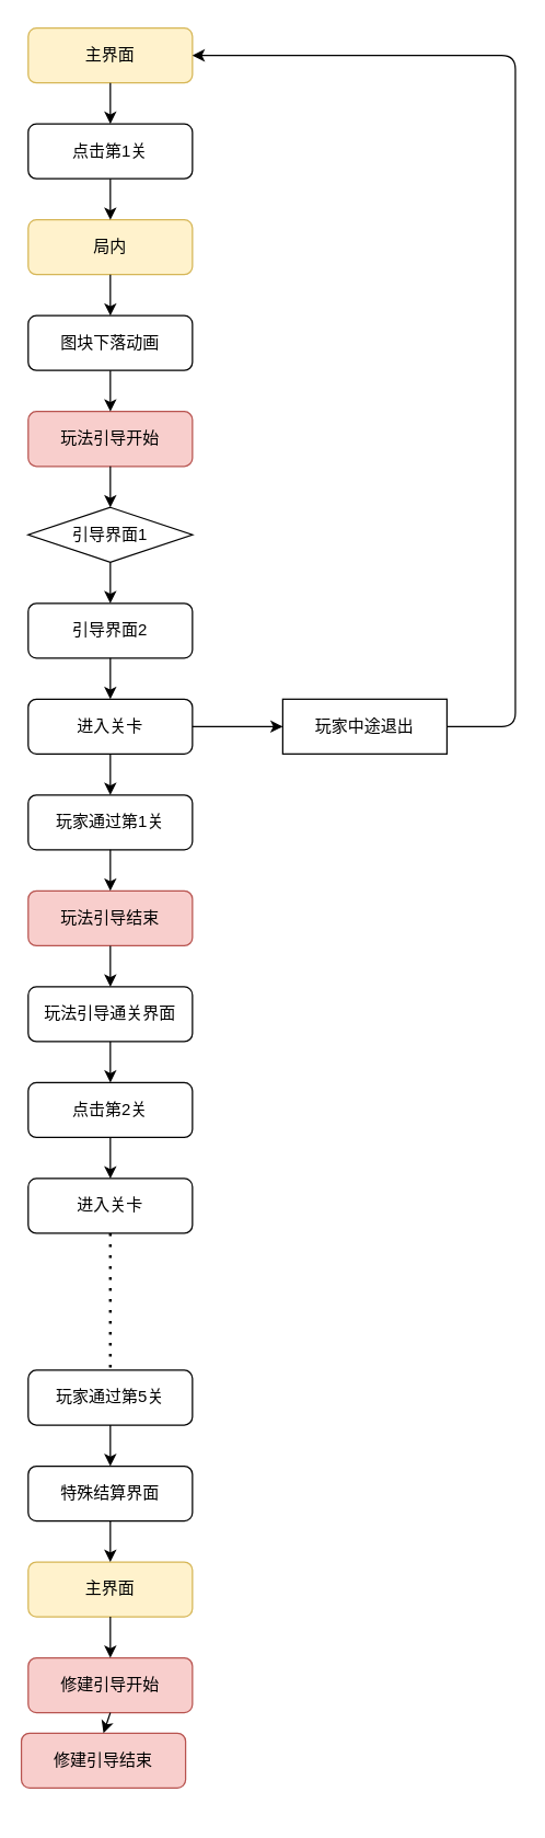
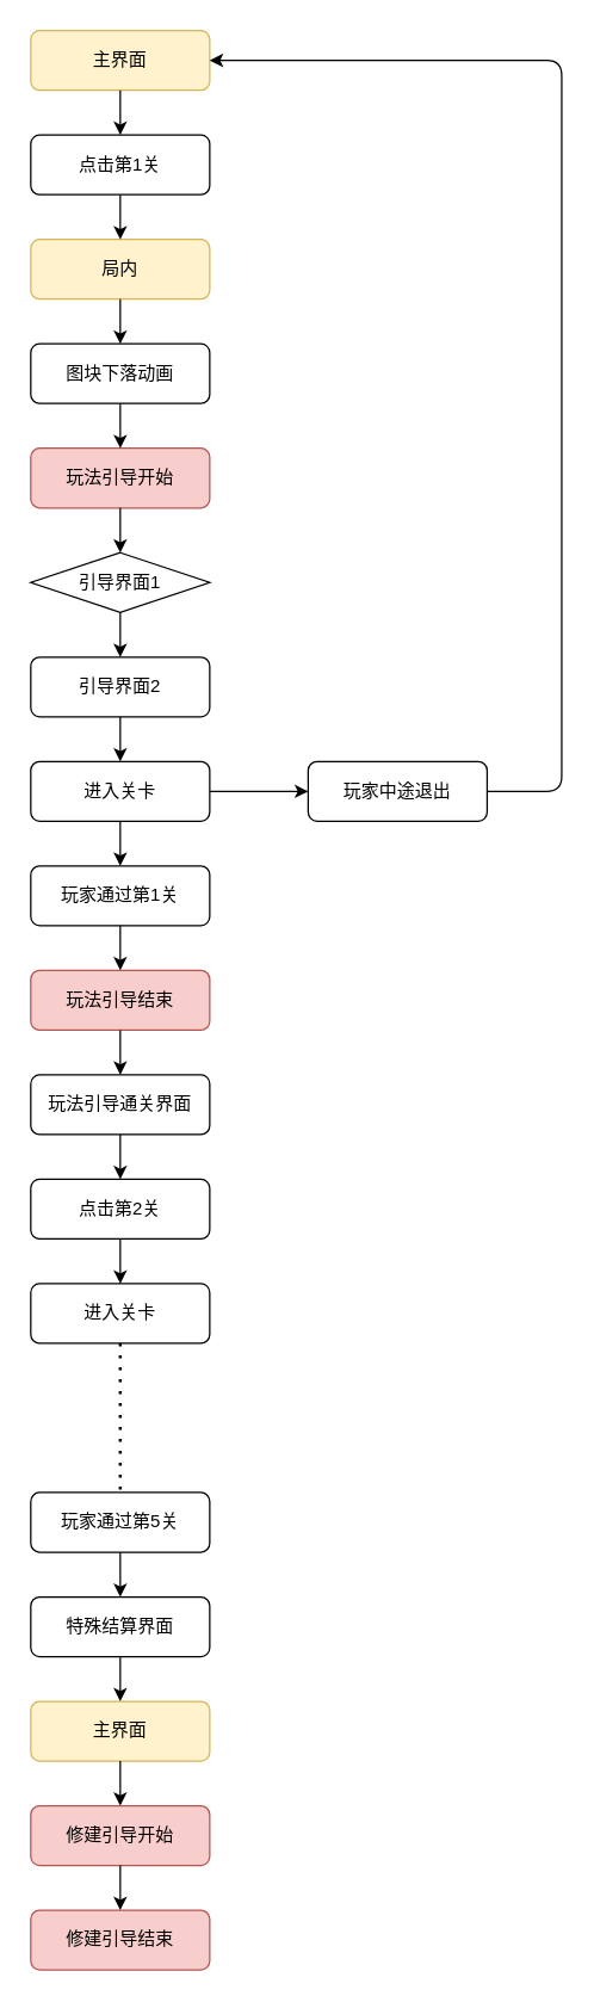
  <mxCell id="0" />
  <mxCell id="1" parent="0" />
  <mxCell id="2" value="主界面" style="rounded=1;whiteSpace=wrap;html=1;fillColor=#fff2cc;strokeColor=#d6b656;" vertex="1" parent="1"><mxGeometry x="20" y="20" width="120" height="40" as="geometry" /></mxCell>
  <mxCell id="3" value="局内" style="rounded=1;whiteSpace=wrap;html=1;fillColor=#fff2cc;strokeColor=#d6b656;" vertex="1" parent="1"><mxGeometry x="20" y="160" width="120" height="40" as="geometry" /></mxCell>
  <mxCell id="4" value="点击第1关" style="rounded=1;whiteSpace=wrap;html=1;" vertex="1" parent="1"><mxGeometry x="20" y="90" width="120" height="40" as="geometry" /></mxCell>
  <mxCell id="5" value="图块下落动画" style="rounded=1;whiteSpace=wrap;html=1;" vertex="1" parent="1"><mxGeometry x="20" y="230" width="120" height="40" as="geometry" /></mxCell>
  <mxCell id="6" value="" style="endArrow=classic;html=1;entryX=0.5;entryY=0;entryDx=0;entryDy=0;exitX=0.5;exitY=1;exitDx=0;exitDy=0;" edge="1" parent="1" source="4" target="3"><mxGeometry width="50" height="50" relative="1" as="geometry"><mxPoint x="76" y="150" as="sourcePoint" /><mxPoint x="90" y="100" as="targetPoint" /></mxGeometry></mxCell>
  <mxCell id="7" value="" style="endArrow=classic;html=1;exitX=0.5;exitY=1;exitDx=0;exitDy=0;entryX=0.5;entryY=0;entryDx=0;entryDy=0;" edge="1" parent="1" source="3" target="5"><mxGeometry width="50" height="50" relative="1" as="geometry"><mxPoint x="100" y="80" as="sourcePoint" /><mxPoint x="100" y="110" as="targetPoint" /></mxGeometry></mxCell>
  <mxCell id="8" value="" style="endArrow=classic;html=1;exitX=0.5;exitY=1;exitDx=0;exitDy=0;" edge="1" parent="1" source="2"><mxGeometry width="50" height="50" relative="1" as="geometry"><mxPoint x="90" y="140" as="sourcePoint" /><mxPoint x="80" y="90" as="targetPoint" /></mxGeometry></mxCell>
  <mxCell id="9" value="玩法引导开始" style="rounded=1;whiteSpace=wrap;html=1;fillColor=#f8cecc;strokeColor=#b85450;" vertex="1" parent="1"><mxGeometry x="20" y="300" width="120" height="40" as="geometry" /></mxCell>
  <mxCell id="10" value="引导界面2" style="rounded=1;whiteSpace=wrap;html=1;" vertex="1" parent="1"><mxGeometry x="20" y="440" width="120" height="40" as="geometry" /></mxCell>
  <mxCell id="11" value="进入关卡" style="rounded=1;whiteSpace=wrap;html=1;" vertex="1" parent="1"><mxGeometry x="20" y="510" width="120" height="40" as="geometry" /></mxCell>
- <mxCell id="12" value="玩家中途退出" style="whiteSpace=wrap;html=1;rounded=0;" vertex="1" parent="1"><mxGeometry x="206" y="510" width="120" height="40" as="geometry" /></mxCell>
+ <mxCell id="12" value="玩家中途退出" style="rounded=1;whiteSpace=wrap;html=1;" vertex="1" parent="1"><mxGeometry x="206" y="510" width="120" height="40" as="geometry" /></mxCell>
  <mxCell id="13" value="玩家通过第1关" style="rounded=1;whiteSpace=wrap;html=1;" vertex="1" parent="1"><mxGeometry x="20" y="580" width="120" height="40" as="geometry" /></mxCell>
  <mxCell id="14" value="玩法引导结束" style="rounded=1;whiteSpace=wrap;html=1;fillColor=#f8cecc;strokeColor=#b85450;" vertex="1" parent="1"><mxGeometry x="20" y="650" width="120" height="40" as="geometry" /></mxCell>
  <mxCell id="15" value="" style="endArrow=classic;html=1;exitX=0.5;exitY=1;exitDx=0;exitDy=0;entryX=0.5;entryY=0;entryDx=0;entryDy=0;" edge="1" parent="1" source="5" target="9"><mxGeometry width="50" height="50" relative="1" as="geometry"><mxPoint x="90" y="210" as="sourcePoint" /><mxPoint x="90" y="240" as="targetPoint" /></mxGeometry></mxCell>
  <mxCell id="16" value="" style="endArrow=classic;html=1;exitX=0.5;exitY=1;exitDx=0;exitDy=0;entryX=0.5;entryY=0;entryDx=0;entryDy=0;" edge="1" parent="1" source="21" target="10"><mxGeometry width="50" height="50" relative="1" as="geometry"><mxPoint x="100" y="220" as="sourcePoint" /><mxPoint x="100" y="250" as="targetPoint" /></mxGeometry></mxCell>
  <mxCell id="17" value="" style="endArrow=classic;html=1;exitX=0.5;exitY=1;exitDx=0;exitDy=0;entryX=0.5;entryY=0;entryDx=0;entryDy=0;" edge="1" parent="1" source="10" target="11"><mxGeometry width="50" height="50" relative="1" as="geometry"><mxPoint x="110" y="300" as="sourcePoint" /><mxPoint x="110" y="330" as="targetPoint" /></mxGeometry></mxCell>
  <mxCell id="18" value="" style="endArrow=classic;html=1;exitX=0.5;exitY=1;exitDx=0;exitDy=0;entryX=0.5;entryY=0;entryDx=0;entryDy=0;" edge="1" parent="1" source="11" target="13"><mxGeometry width="50" height="50" relative="1" as="geometry"><mxPoint x="120" y="310" as="sourcePoint" /><mxPoint x="120" y="340" as="targetPoint" /></mxGeometry></mxCell>
  <mxCell id="19" value="" style="endArrow=classic;html=1;exitX=0.5;exitY=1;exitDx=0;exitDy=0;entryX=0.5;entryY=0;entryDx=0;entryDy=0;" edge="1" parent="1" source="13" target="14"><mxGeometry width="50" height="50" relative="1" as="geometry"><mxPoint x="130" y="320" as="sourcePoint" /><mxPoint x="130" y="350" as="targetPoint" /></mxGeometry></mxCell>
  <mxCell id="20" value="" style="endArrow=classic;html=1;exitX=0.5;exitY=1;exitDx=0;exitDy=0;entryX=0.5;entryY=0;entryDx=0;entryDy=0;" edge="1" parent="1" source="9" target="21"><mxGeometry width="50" height="50" relative="1" as="geometry"><mxPoint x="140" y="260" as="sourcePoint" /><mxPoint x="140" y="290" as="targetPoint" /></mxGeometry></mxCell>
  <mxCell id="21" value="引导界面1" style="rhombus;whiteSpace=wrap;html=1;" vertex="1" parent="1"><mxGeometry x="20" y="370" width="120" height="40" as="geometry" /></mxCell>
  <mxCell id="22" value="" style="endArrow=classic;html=1;exitX=1;exitY=0.5;exitDx=0;exitDy=0;entryX=0;entryY=0.5;entryDx=0;entryDy=0;" edge="1" parent="1" target="12"><mxGeometry width="50" height="50" relative="1" as="geometry"><mxPoint x="140" y="530" as="sourcePoint" /><mxPoint x="90" y="380" as="targetPoint" /></mxGeometry></mxCell>
  <mxCell id="23" value="" style="endArrow=classic;html=1;exitX=1;exitY=0.5;exitDx=0;exitDy=0;entryX=1;entryY=0.5;entryDx=0;entryDy=0;" edge="1" parent="1" source="12" target="2"><mxGeometry width="50" height="50" relative="1" as="geometry"><mxPoint x="100" y="290" as="sourcePoint" /><mxPoint x="100" y="320" as="targetPoint" /><Array as="points"><mxPoint x="376" y="530" /><mxPoint x="376" y="40" /></Array></mxGeometry></mxCell>
  <mxCell id="24" value="玩法引导通关界面" style="rounded=1;whiteSpace=wrap;html=1;" vertex="1" parent="1"><mxGeometry x="20" y="720" width="120" height="40" as="geometry" /></mxCell>
  <mxCell id="25" value="点击第2关" style="rounded=1;whiteSpace=wrap;html=1;" vertex="1" parent="1"><mxGeometry x="20" y="790" width="120" height="40" as="geometry" /></mxCell>
  <mxCell id="26" value="进入关卡" style="rounded=1;whiteSpace=wrap;html=1;" vertex="1" parent="1"><mxGeometry x="20" y="860" width="120" height="40" as="geometry" /></mxCell>
  <mxCell id="27" value="" style="endArrow=none;dashed=1;html=1;dashPattern=1 3;strokeWidth=2;rounded=0;exitX=0.5;exitY=1;exitDx=0;exitDy=0;" edge="1" parent="1" source="26"><mxGeometry width="50" height="50" relative="1" as="geometry"><mxPoint x="56" y="800" as="sourcePoint" /><mxPoint x="80" y="1000" as="targetPoint" /></mxGeometry></mxCell>
  <mxCell id="28" value="玩家通过第5关" style="rounded=1;whiteSpace=wrap;html=1;" vertex="1" parent="1"><mxGeometry x="20" y="1000" width="120" height="40" as="geometry" /></mxCell>
  <mxCell id="29" value="特殊结算界面" style="rounded=1;whiteSpace=wrap;html=1;" vertex="1" parent="1"><mxGeometry x="20" y="1070" width="120" height="40" as="geometry" /></mxCell>
  <mxCell id="30" value="主界面" style="rounded=1;whiteSpace=wrap;html=1;fillColor=#fff2cc;strokeColor=#d6b656;" vertex="1" parent="1"><mxGeometry x="20" y="1140" width="120" height="40" as="geometry" /></mxCell>
  <mxCell id="31" value="修建引导开始" style="rounded=1;whiteSpace=wrap;html=1;fillColor=#f8cecc;strokeColor=#b85450;" vertex="1" parent="1"><mxGeometry x="20" y="1210" width="120" height="40" as="geometry" /></mxCell>
  <mxCell id="32" value="" style="endArrow=classic;html=1;exitX=0.5;exitY=1;exitDx=0;exitDy=0;entryX=0.5;entryY=0;entryDx=0;entryDy=0;" edge="1" parent="1" source="14" target="24"><mxGeometry width="50" height="50" relative="1" as="geometry"><mxPoint x="90" y="630" as="sourcePoint" /><mxPoint x="90" y="660" as="targetPoint" /></mxGeometry></mxCell>
  <mxCell id="33" value="" style="endArrow=classic;html=1;exitX=0.5;exitY=1;exitDx=0;exitDy=0;entryX=0.5;entryY=0;entryDx=0;entryDy=0;" edge="1" parent="1" source="24" target="25"><mxGeometry width="50" height="50" relative="1" as="geometry"><mxPoint x="90" y="700" as="sourcePoint" /><mxPoint x="90" y="730" as="targetPoint" /></mxGeometry></mxCell>
  <mxCell id="34" value="" style="endArrow=classic;html=1;exitX=0.5;exitY=1;exitDx=0;exitDy=0;entryX=0.5;entryY=0;entryDx=0;entryDy=0;" edge="1" parent="1" source="25" target="26"><mxGeometry width="50" height="50" relative="1" as="geometry"><mxPoint x="100" y="710" as="sourcePoint" /><mxPoint x="100" y="740" as="targetPoint" /></mxGeometry></mxCell>
  <mxCell id="35" value="" style="endArrow=classic;html=1;exitX=0.5;exitY=1;exitDx=0;exitDy=0;entryX=0.5;entryY=0;entryDx=0;entryDy=0;" edge="1" parent="1" source="28" target="29"><mxGeometry width="50" height="50" relative="1" as="geometry"><mxPoint x="90" y="770" as="sourcePoint" /><mxPoint x="90" y="800" as="targetPoint" /></mxGeometry></mxCell>
  <mxCell id="36" value="" style="endArrow=classic;html=1;exitX=0.5;exitY=1;exitDx=0;exitDy=0;entryX=0.5;entryY=0;entryDx=0;entryDy=0;" edge="1" parent="1" source="29" target="30"><mxGeometry width="50" height="50" relative="1" as="geometry"><mxPoint x="100" y="780" as="sourcePoint" /><mxPoint x="100" y="810" as="targetPoint" /></mxGeometry></mxCell>
  <mxCell id="37" value="" style="endArrow=classic;html=1;exitX=0.5;exitY=1;exitDx=0;exitDy=0;entryX=0.5;entryY=0;entryDx=0;entryDy=0;" edge="1" parent="1" source="30" target="31"><mxGeometry width="50" height="50" relative="1" as="geometry"><mxPoint x="110" y="790" as="sourcePoint" /><mxPoint x="110" y="820" as="targetPoint" /></mxGeometry></mxCell>
- <mxCell id="38" value="修建引导结束" style="rounded=1;whiteSpace=wrap;html=1;fillColor=#f8cecc;strokeColor=#b85450;" vertex="1" parent="1"><mxGeometry x="15" y="1265" width="120" height="40" as="geometry" /></mxCell>
+ <mxCell id="38" value="修建引导结束" style="rounded=1;whiteSpace=wrap;html=1;fillColor=#f8cecc;strokeColor=#b85450;" vertex="1" parent="1"><mxGeometry x="20" y="1280" width="120" height="40" as="geometry" /></mxCell>
  <mxCell id="39" value="" style="endArrow=classic;html=1;exitX=0.5;exitY=1;exitDx=0;exitDy=0;entryX=0.5;entryY=0;entryDx=0;entryDy=0;" edge="1" parent="1" source="31" target="38"><mxGeometry width="50" height="50" relative="1" as="geometry"><mxPoint x="90" y="1190" as="sourcePoint" /><mxPoint x="90" y="1220" as="targetPoint" /></mxGeometry></mxCell>
